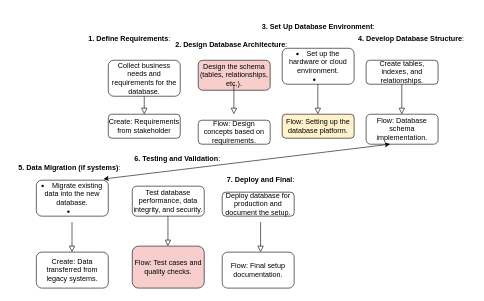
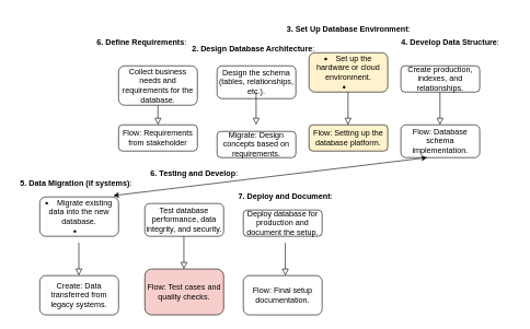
  <mxCell id="0" />
  <mxCell id="1" parent="0" />
  <mxCell id="2" value="" style="rounded=0;html=1;jettySize=auto;orthogonalLoop=1;fontSize=11;endArrow=block;endFill=0;endSize=8;strokeWidth=1;shadow=0;labelBackgroundColor=none;edgeStyle=orthogonalEdgeStyle;" parent="1" source="3" edge="1"><mxGeometry relative="1" as="geometry"><mxPoint x="240" y="190" as="targetPoint" /></mxGeometry></mxCell>
  <mxCell id="3" value="Collect business needs and requirements for the database." style="rounded=1;whiteSpace=wrap;html=1;fontSize=12;glass=0;strokeWidth=1;shadow=0;" parent="1" vertex="1"><mxGeometry x="180" y="100" width="120" height="60" as="geometry" /></mxCell>
- <mxCell id="4" value="Create: Requirements from stakeholder" style="rounded=1;whiteSpace=wrap;html=1;fontSize=12;glass=0;strokeWidth=1;shadow=0;" vertex="1" parent="1"><mxGeometry x="180" y="190" width="120" height="40" as="geometry" /></mxCell>
- <mxCell id="5" value="Design the schema (tables, relationships, etc.)." style="rounded=1;whiteSpace=wrap;html=1;fontSize=12;glass=0;strokeWidth=1;shadow=0;fillColor=#f8cecc;" vertex="1" parent="1"><mxGeometry x="330" y="100" width="120" height="50" as="geometry" /></mxCell>
- <mxCell id="6" value="Flow: Design concepts based on requirements." style="rounded=1;whiteSpace=wrap;html=1;fontSize=12;glass=0;strokeWidth=1;shadow=0;" vertex="1" parent="1"><mxGeometry x="330" y="200" width="120" height="40" as="geometry" /></mxCell>
- <mxCell id="7" value="&lt;li&gt;Set up the hardware or cloud environment.&lt;/li&gt;&lt;li&gt;&lt;/li&gt;" style="rounded=1;whiteSpace=wrap;html=1;fontSize=12;glass=0;strokeWidth=1;shadow=0;" vertex="1" parent="1"><mxGeometry x="470" y="80" width="120" height="60" as="geometry" /></mxCell>
+ <mxCell id="4" value="Flow: Requirements from stakeholder" style="rounded=1;whiteSpace=wrap;html=1;fontSize=12;glass=0;strokeWidth=1;shadow=0;" vertex="1" parent="1"><mxGeometry x="180" y="190" width="120" height="40" as="geometry" /></mxCell>
+ <mxCell id="5" value="Design the schema (tables, relationships, etc.)." style="rounded=1;whiteSpace=wrap;html=1;fontSize=12;glass=0;strokeWidth=1;shadow=0;" vertex="1" parent="1"><mxGeometry x="330" y="100" width="120" height="50" as="geometry" /></mxCell>
+ <mxCell id="6" value="Migrate: Design concepts based on requirements." style="rounded=1;whiteSpace=wrap;html=1;fontSize=12;glass=0;strokeWidth=1;shadow=0;" vertex="1" parent="1"><mxGeometry x="330" y="200" width="120" height="40" as="geometry" /></mxCell>
+ <mxCell id="7" value="&lt;li&gt;Set up the hardware or cloud environment.&lt;/li&gt;&lt;li&gt;&lt;/li&gt;" style="rounded=1;whiteSpace=wrap;html=1;fontSize=12;glass=0;strokeWidth=1;shadow=0;fillColor=#fff2cc;" vertex="1" parent="1"><mxGeometry x="470" y="80" width="120" height="60" as="geometry" /></mxCell>
  <mxCell id="8" value="Flow: Setting up the database platform." style="rounded=1;whiteSpace=wrap;html=1;fontSize=12;glass=0;strokeWidth=1;shadow=0;fillColor=#fff2cc;" vertex="1" parent="1"><mxGeometry x="470" y="190" width="120" height="40" as="geometry" /></mxCell>
- <mxCell id="9" value="Create tables, indexes, and relationships." style="rounded=1;whiteSpace=wrap;html=1;fontSize=12;glass=0;strokeWidth=1;shadow=0;" vertex="1" parent="1"><mxGeometry x="610" y="100" width="120" height="40" as="geometry" /></mxCell>
+ <mxCell id="9" value="Create production, indexes, and relationships." style="rounded=1;whiteSpace=wrap;html=1;fontSize=12;glass=0;strokeWidth=1;shadow=0;" vertex="1" parent="1"><mxGeometry x="610" y="100" width="120" height="40" as="geometry" /></mxCell>
  <mxCell id="10" value="Flow: Database schema implementation." style="rounded=1;whiteSpace=wrap;html=1;fontSize=12;glass=0;strokeWidth=1;shadow=0;" vertex="1" parent="1"><mxGeometry x="610" y="190" width="120" height="50" as="geometry" /></mxCell>
  <mxCell id="11" value="&lt;li&gt;Migrate existing data into the new database.&lt;/li&gt;&lt;li&gt;&lt;/li&gt;" style="rounded=1;whiteSpace=wrap;html=1;fontSize=12;glass=0;strokeWidth=1;shadow=0;" vertex="1" parent="1"><mxGeometry x="60" y="300" width="120" height="60" as="geometry" /></mxCell>
  <mxCell id="12" value="Create: Data transferred from legacy systems." style="rounded=1;whiteSpace=wrap;html=1;fontSize=12;glass=0;strokeWidth=1;shadow=0;" vertex="1" parent="1"><mxGeometry x="60" y="420" width="120" height="60" as="geometry" /></mxCell>
  <mxCell id="13" value="Test database performance, data integrity, and security." style="rounded=1;whiteSpace=wrap;html=1;fontSize=12;glass=0;strokeWidth=1;shadow=0;" vertex="1" parent="1"><mxGeometry x="220" y="310" width="120" height="50" as="geometry" /></mxCell>
  <mxCell id="14" value="Flow: Test cases and quality checks." style="rounded=1;whiteSpace=wrap;html=1;fontSize=12;glass=0;strokeWidth=1;shadow=0;fillColor=#f8cecc;" vertex="1" parent="1"><mxGeometry x="220" y="410" width="120" height="70" as="geometry" /></mxCell>
  <mxCell id="15" value="Deploy database for production and document the setup." style="rounded=1;whiteSpace=wrap;html=1;fontSize=12;glass=0;strokeWidth=1;shadow=0;" vertex="1" parent="1"><mxGeometry x="370" y="320" width="120" height="40" as="geometry" /></mxCell>
  <mxCell id="16" value="Flow: Final setup documentation." style="rounded=1;whiteSpace=wrap;html=1;fontSize=12;glass=0;strokeWidth=1;shadow=0;" vertex="1" parent="1"><mxGeometry x="370" y="420" width="120" height="60" as="geometry" /></mxCell>
  <mxCell id="17" value="" style="rounded=0;html=1;jettySize=auto;orthogonalLoop=1;fontSize=11;endArrow=block;endFill=0;endSize=8;strokeWidth=1;shadow=0;labelBackgroundColor=none;edgeStyle=orthogonalEdgeStyle;" edge="1" parent="1"><mxGeometry relative="1" as="geometry"><mxPoint x="389.5" y="140" as="sourcePoint" /><mxPoint x="389.5" y="190" as="targetPoint" /><Array as="points"><mxPoint x="389.5" y="150" /><mxPoint x="389.5" y="150" /></Array></mxGeometry></mxCell>
  <mxCell id="18" value="" style="rounded=0;html=1;jettySize=auto;orthogonalLoop=1;fontSize=11;endArrow=block;endFill=0;endSize=8;strokeWidth=1;shadow=0;labelBackgroundColor=none;edgeStyle=orthogonalEdgeStyle;" edge="1" parent="1"><mxGeometry relative="1" as="geometry"><mxPoint x="529.5" y="140" as="sourcePoint" /><mxPoint x="529.5" y="190" as="targetPoint" /></mxGeometry></mxCell>
  <mxCell id="19" value="" style="rounded=0;html=1;jettySize=auto;orthogonalLoop=1;fontSize=11;endArrow=block;endFill=0;endSize=8;strokeWidth=1;shadow=0;labelBackgroundColor=none;edgeStyle=orthogonalEdgeStyle;" edge="1" parent="1"><mxGeometry relative="1" as="geometry"><mxPoint x="434" y="370" as="sourcePoint" /><mxPoint x="434" y="420" as="targetPoint" /><Array as="points"><mxPoint x="434.5" y="410" /><mxPoint x="434.5" y="410" /></Array></mxGeometry></mxCell>
  <mxCell id="20" value="" style="rounded=0;html=1;jettySize=auto;orthogonalLoop=1;fontSize=11;endArrow=block;endFill=0;endSize=8;strokeWidth=1;shadow=0;labelBackgroundColor=none;edgeStyle=orthogonalEdgeStyle;" edge="1" parent="1"><mxGeometry relative="1" as="geometry"><mxPoint x="279.5" y="360" as="sourcePoint" /><mxPoint x="279.5" y="410" as="targetPoint" /></mxGeometry></mxCell>
  <mxCell id="21" value="" style="rounded=0;html=1;jettySize=auto;orthogonalLoop=1;fontSize=11;endArrow=block;endFill=0;endSize=8;strokeWidth=1;shadow=0;labelBackgroundColor=none;edgeStyle=orthogonalEdgeStyle;" edge="1" parent="1"><mxGeometry relative="1" as="geometry"><mxPoint x="119.5" y="370" as="sourcePoint" /><mxPoint x="119.5" y="420" as="targetPoint" /></mxGeometry></mxCell>
  <mxCell id="22" value="" style="rounded=0;html=1;jettySize=auto;orthogonalLoop=1;fontSize=11;endArrow=block;endFill=0;endSize=8;strokeWidth=1;shadow=0;labelBackgroundColor=none;edgeStyle=orthogonalEdgeStyle;" edge="1" parent="1"><mxGeometry relative="1" as="geometry"><mxPoint x="669.5" y="140" as="sourcePoint" /><mxPoint x="669.5" y="190" as="targetPoint" /></mxGeometry></mxCell>
  <mxCell id="23" value="" style="endArrow=classic;startArrow=classic;html=1;rounded=0;exitX=0.933;exitY=-0.033;exitDx=0;exitDy=0;exitPerimeter=0;" edge="1" parent="1" source="11"><mxGeometry width="50" height="50" relative="1" as="geometry"><mxPoint x="600" y="290" as="sourcePoint" /><mxPoint x="650" y="240" as="targetPoint" /><Array as="points"><mxPoint x="650" y="240" /></Array></mxGeometry></mxCell>
- <mxCell id="24" value="&lt;p&gt;&lt;strong&gt;1. Define Requirements&lt;/strong&gt;:&lt;/p&gt;" style="text;html=1;align=center;verticalAlign=middle;resizable=0;points=[];autosize=1;strokeColor=none;fillColor=none;" vertex="1" parent="1"><mxGeometry x="135" y="40" width="160" height="50" as="geometry" /></mxCell>
+ <mxCell id="24" value="&lt;p&gt;&lt;strong&gt;6. Define Requirements&lt;/strong&gt;:&lt;/p&gt;" style="text;html=1;align=center;verticalAlign=middle;resizable=0;points=[];autosize=1;strokeColor=none;fillColor=none;" vertex="1" parent="1"><mxGeometry x="135" y="40" width="160" height="50" as="geometry" /></mxCell>
  <mxCell id="25" value="&lt;p&gt;&lt;strong&gt;2. Design Database Architecture&lt;/strong&gt;:&lt;/p&gt;" style="text;html=1;align=center;verticalAlign=middle;resizable=0;points=[];autosize=1;strokeColor=none;fillColor=none;" vertex="1" parent="1"><mxGeometry x="280" y="50" width="210" height="50" as="geometry" /></mxCell>
  <mxCell id="26" value="&lt;p&gt;&lt;strong&gt;3. Set Up Database Environment&lt;/strong&gt;:&lt;/p&gt;" style="text;html=1;align=center;verticalAlign=middle;resizable=0;points=[];autosize=1;strokeColor=none;fillColor=none;" vertex="1" parent="1"><mxGeometry x="425" width="210" height="50" as="geometry" y="20" /></mxCell>
- <mxCell id="27" value="&lt;p&gt;&lt;strong&gt;4. Develop Database Structure&lt;/strong&gt;:&lt;/p&gt;" style="text;html=1;align=center;verticalAlign=middle;resizable=0;points=[];autosize=1;strokeColor=none;fillColor=none;" vertex="1" parent="1"><mxGeometry x="585" y="40" width="200" height="50" as="geometry" /></mxCell>
+ <mxCell id="27" value="&lt;p&gt;&lt;strong&gt;4. Develop Data Structure&lt;/strong&gt;:&lt;/p&gt;" style="text;html=1;align=center;verticalAlign=middle;resizable=0;points=[];autosize=1;strokeColor=none;fillColor=none;" vertex="1" parent="1"><mxGeometry x="585" y="40" width="200" height="50" as="geometry" /></mxCell>
  <mxCell id="28" value="&lt;p&gt;&lt;strong&gt;5. Data Migration (if systems)&lt;/strong&gt;:&lt;/p&gt;" style="text;html=1;align=center;verticalAlign=middle;resizable=0;points=[];autosize=1;strokeColor=none;fillColor=none;" vertex="1" parent="1"><mxGeometry y="255" width="190" height="50" as="geometry" x="20" /></mxCell>
- <mxCell id="29" value="&lt;p&gt;&lt;strong&gt;6. Testing and Validation&lt;/strong&gt;:&lt;/p&gt;" style="text;html=1;align=center;verticalAlign=middle;resizable=0;points=[];autosize=1;strokeColor=none;fillColor=none;" vertex="1" parent="1"><mxGeometry x="210" y="240" width="170" height="50" as="geometry" /></mxCell>
- <mxCell id="30" value="&lt;p&gt;&lt;strong&gt;7. Deploy and Final&lt;/strong&gt;:&lt;/p&gt;" style="text;html=1;align=center;verticalAlign=middle;resizable=0;points=[];autosize=1;strokeColor=none;fillColor=none;" vertex="1" parent="1"><mxGeometry x="349" y="275" width="170" height="50" as="geometry" /></mxCell>
+ <mxCell id="29" value="&lt;p&gt;&lt;strong&gt;6. Testing and Develop&lt;/strong&gt;:&lt;/p&gt;" style="text;html=1;align=center;verticalAlign=middle;resizable=0;points=[];autosize=1;strokeColor=none;fillColor=none;" vertex="1" parent="1"><mxGeometry x="210" y="240" width="170" height="50" as="geometry" /></mxCell>
+ <mxCell id="30" value="&lt;p&gt;&lt;strong&gt;7. Deploy and Document&lt;/strong&gt;:&lt;/p&gt;" style="text;html=1;align=center;verticalAlign=middle;resizable=0;points=[];autosize=1;strokeColor=none;fillColor=none;" vertex="1" parent="1"><mxGeometry x="349" y="275" width="170" height="50" as="geometry" /></mxCell>
